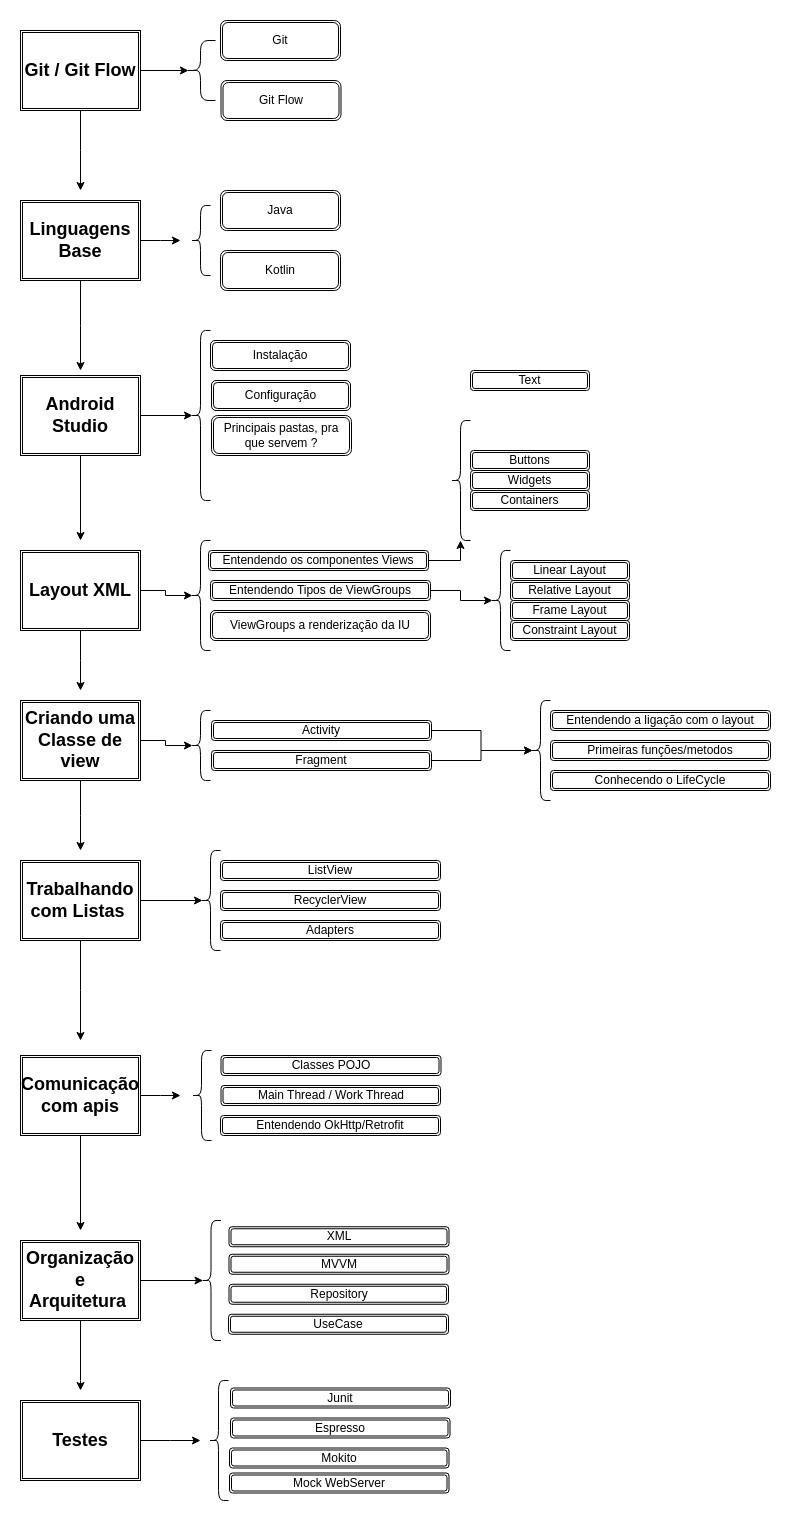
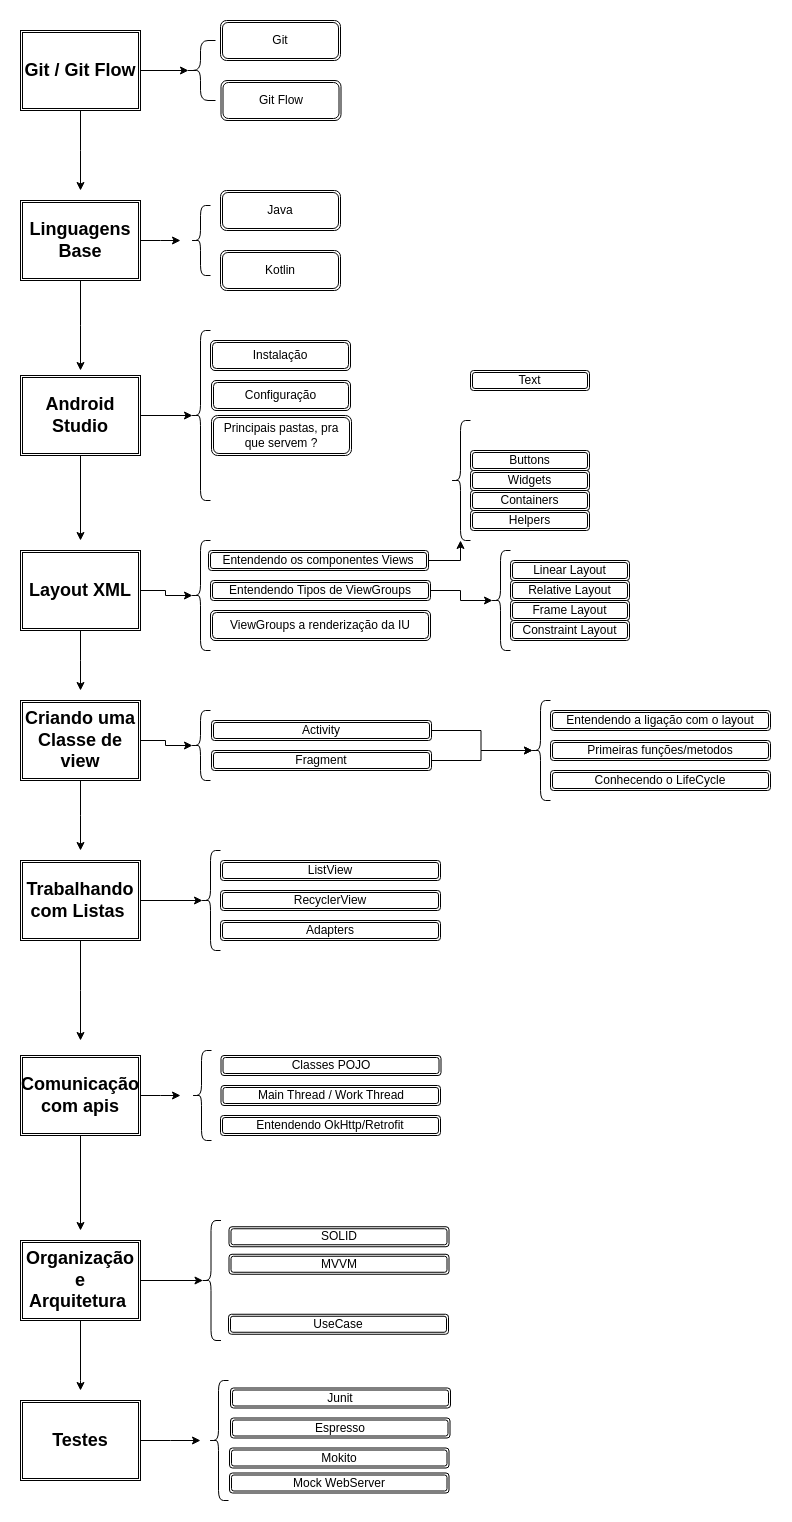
  <mxCell id="0" />
  <mxCell id="1" parent="0" />
  <mxCell id="2" style="edgeStyle=orthogonalEdgeStyle;rounded=0;orthogonalLoop=1;jettySize=auto;html=1;" edge="1" parent="1" source="4"><mxGeometry relative="1" as="geometry"><mxPoint x="80" y="370" as="targetPoint" /></mxGeometry></mxCell>
  <mxCell id="3" style="edgeStyle=orthogonalEdgeStyle;rounded=0;orthogonalLoop=1;jettySize=auto;html=1;" edge="1" parent="1" source="4"><mxGeometry relative="1" as="geometry"><mxPoint x="180" y="240" as="targetPoint" /></mxGeometry></mxCell>
  <mxCell id="4" value="&lt;b&gt;&lt;font style=&quot;font-size: 18px&quot;&gt;Linguagens Base&lt;/font&gt;&lt;/b&gt;" style="shape=ext;double=1;rounded=0;whiteSpace=wrap;html=1;" parent="1" vertex="1"><mxGeometry x="20" y="200" width="120" height="80" as="geometry" /></mxCell>
  <mxCell id="5" value="" style="shape=curlyBracket;whiteSpace=wrap;html=1;rounded=1;" parent="1" vertex="1"><mxGeometry x="190" y="205" width="20" height="70" as="geometry" /></mxCell>
  <mxCell id="6" value="Java" style="shape=ext;double=1;rounded=1;whiteSpace=wrap;html=1;" parent="1" vertex="1"><mxGeometry x="220" y="190" width="120" height="40" as="geometry" /></mxCell>
  <mxCell id="7" value="Kotlin" style="shape=ext;double=1;rounded=1;whiteSpace=wrap;html=1;" parent="1" vertex="1"><mxGeometry x="220" y="250" width="120" height="40" as="geometry" /></mxCell>
  <mxCell id="8" style="edgeStyle=orthogonalEdgeStyle;rounded=0;orthogonalLoop=1;jettySize=auto;html=1;entryX=0.1;entryY=0.5;entryDx=0;entryDy=0;entryPerimeter=0;" parent="1" source="10" target="11" edge="1"><mxGeometry relative="1" as="geometry" /></mxCell>
  <mxCell id="9" style="edgeStyle=orthogonalEdgeStyle;rounded=0;orthogonalLoop=1;jettySize=auto;html=1;" edge="1" parent="1" source="10"><mxGeometry relative="1" as="geometry"><mxPoint x="80" y="540" as="targetPoint" /></mxGeometry></mxCell>
  <mxCell id="10" value="&lt;b&gt;&lt;font style=&quot;font-size: 18px&quot;&gt;Android Studio&lt;/font&gt;&lt;/b&gt;" style="shape=ext;double=1;rounded=0;whiteSpace=wrap;html=1;" parent="1" vertex="1"><mxGeometry x="20" y="375" width="120" height="80" as="geometry" /></mxCell>
  <mxCell id="11" value="" style="shape=curlyBracket;whiteSpace=wrap;html=1;rounded=1;" parent="1" vertex="1"><mxGeometry x="190" y="330" width="20" height="170" as="geometry" /></mxCell>
  <mxCell id="12" value="Instalação" style="shape=ext;double=1;rounded=1;whiteSpace=wrap;html=1;" parent="1" vertex="1"><mxGeometry x="210" y="340" width="140" height="30" as="geometry" /></mxCell>
  <mxCell id="13" value="Configuração" style="shape=ext;double=1;rounded=1;whiteSpace=wrap;html=1;" parent="1" vertex="1"><mxGeometry x="211" y="380" width="139" height="30" as="geometry" /></mxCell>
  <mxCell id="14" value="Principais pastas, pra que servem ?" style="shape=ext;double=1;rounded=1;whiteSpace=wrap;html=1;" parent="1" vertex="1"><mxGeometry x="211" y="415" width="140" height="40" as="geometry" /></mxCell>
  <mxCell id="15" style="edgeStyle=orthogonalEdgeStyle;rounded=0;orthogonalLoop=1;jettySize=auto;html=1;entryX=0.1;entryY=0.5;entryDx=0;entryDy=0;entryPerimeter=0;" parent="1" source="17" target="18" edge="1"><mxGeometry relative="1" as="geometry" /></mxCell>
  <mxCell id="16" style="edgeStyle=orthogonalEdgeStyle;rounded=0;orthogonalLoop=1;jettySize=auto;html=1;" edge="1" parent="1" source="17"><mxGeometry relative="1" as="geometry"><mxPoint x="80" y="690" as="targetPoint" /></mxGeometry></mxCell>
  <mxCell id="17" value="&lt;span style=&quot;font-size: 18px&quot;&gt;&lt;b&gt;Layout XML&lt;/b&gt;&lt;/span&gt;" style="shape=ext;double=1;rounded=0;whiteSpace=wrap;html=1;" parent="1" vertex="1"><mxGeometry x="20" y="550" width="120" height="80" as="geometry" /></mxCell>
  <mxCell id="18" value="" style="shape=curlyBracket;whiteSpace=wrap;html=1;rounded=1;" parent="1" vertex="1"><mxGeometry x="190" y="540" width="20" height="110" as="geometry" /></mxCell>
  <mxCell id="19" style="edgeStyle=orthogonalEdgeStyle;rounded=0;orthogonalLoop=1;jettySize=auto;html=1;" parent="1" source="20" target="24" edge="1"><mxGeometry relative="1" as="geometry" /></mxCell>
  <mxCell id="20" value="Entendendo os componentes Views" style="shape=ext;double=1;rounded=1;whiteSpace=wrap;html=1;" parent="1" vertex="1"><mxGeometry x="208" y="550" width="220" height="20" as="geometry" /></mxCell>
  <mxCell id="21" style="edgeStyle=orthogonalEdgeStyle;rounded=0;orthogonalLoop=1;jettySize=auto;html=1;entryX=0.1;entryY=0.5;entryDx=0;entryDy=0;entryPerimeter=0;" parent="1" source="22" target="30" edge="1"><mxGeometry relative="1" as="geometry" /></mxCell>
  <mxCell id="22" value="Entendendo Tipos de ViewGroups" style="shape=ext;double=1;rounded=1;whiteSpace=wrap;html=1;" parent="1" vertex="1"><mxGeometry x="210" y="580" width="220" height="20" as="geometry" /></mxCell>
  <mxCell id="23" value="ViewGroups a renderização da IU" style="shape=ext;double=1;rounded=1;whiteSpace=wrap;html=1;" parent="1" vertex="1"><mxGeometry x="210" y="610" width="220" height="30" as="geometry" /></mxCell>
  <mxCell id="24" value="" style="shape=curlyBracket;whiteSpace=wrap;html=1;rounded=1;size=0.5;" parent="1" vertex="1"><mxGeometry x="450" y="420" width="20" height="120" as="geometry" /></mxCell>
  <mxCell id="25" value="Text" style="shape=ext;double=1;rounded=1;whiteSpace=wrap;html=1;" parent="1" vertex="1"><mxGeometry x="470" y="370" width="119" height="20" as="geometry" /></mxCell>
  <mxCell id="26" value="Buttons" style="shape=ext;double=1;rounded=1;whiteSpace=wrap;html=1;" parent="1" vertex="1"><mxGeometry x="470" y="450" width="119" height="20" as="geometry" /></mxCell>
  <mxCell id="27" value="Widgets" style="shape=ext;double=1;rounded=1;whiteSpace=wrap;html=1;" parent="1" vertex="1"><mxGeometry x="470" y="470" width="119" height="20" as="geometry" /></mxCell>
  <mxCell id="28" value="Containers" style="shape=ext;double=1;rounded=1;whiteSpace=wrap;html=1;" parent="1" vertex="1"><mxGeometry x="470" y="490" width="119" height="20" as="geometry" /></mxCell>
+ <mxCell id="29" value="Helpers" style="shape=ext;double=1;rounded=1;whiteSpace=wrap;html=1;" parent="1" vertex="1"><mxGeometry x="470" y="510" width="119" height="20" as="geometry" /></mxCell>
  <mxCell id="30" value="" style="shape=curlyBracket;whiteSpace=wrap;html=1;rounded=1;size=0.5;" parent="1" vertex="1"><mxGeometry x="490" y="550" width="20" height="100" as="geometry" /></mxCell>
  <mxCell id="31" value="Constraint Layout" style="shape=ext;double=1;rounded=1;whiteSpace=wrap;html=1;" parent="1" vertex="1"><mxGeometry x="510" y="620" width="119" height="20" as="geometry" /></mxCell>
  <mxCell id="32" value="Linear Layout" style="shape=ext;double=1;rounded=1;whiteSpace=wrap;html=1;" parent="1" vertex="1"><mxGeometry x="510" y="560" width="119" height="20" as="geometry" /></mxCell>
  <mxCell id="33" value="Relative Layout" style="shape=ext;double=1;rounded=1;whiteSpace=wrap;html=1;" parent="1" vertex="1"><mxGeometry x="510" y="580" width="119" height="20" as="geometry" /></mxCell>
  <mxCell id="34" value="Frame Layout" style="shape=ext;double=1;rounded=1;whiteSpace=wrap;html=1;" parent="1" vertex="1"><mxGeometry x="510" y="600" width="119" height="20" as="geometry" /></mxCell>
  <mxCell id="35" style="edgeStyle=orthogonalEdgeStyle;rounded=0;orthogonalLoop=1;jettySize=auto;html=1;entryX=0.1;entryY=0.5;entryDx=0;entryDy=0;entryPerimeter=0;" parent="1" source="37" target="38" edge="1"><mxGeometry relative="1" as="geometry" /></mxCell>
  <mxCell id="36" style="edgeStyle=orthogonalEdgeStyle;rounded=0;orthogonalLoop=1;jettySize=auto;html=1;" edge="1" parent="1" source="37"><mxGeometry relative="1" as="geometry"><mxPoint x="80" y="850" as="targetPoint" /></mxGeometry></mxCell>
  <mxCell id="37" value="&lt;span style=&quot;font-size: 18px&quot;&gt;&lt;b&gt;Criando uma Classe de view&lt;/b&gt;&lt;/span&gt;" style="shape=ext;double=1;rounded=0;whiteSpace=wrap;html=1;" parent="1" vertex="1"><mxGeometry x="20" y="700" width="120" height="80" as="geometry" /></mxCell>
  <mxCell id="38" value="" style="shape=curlyBracket;whiteSpace=wrap;html=1;rounded=1;" parent="1" vertex="1"><mxGeometry x="190" y="710" width="20" height="70" as="geometry" /></mxCell>
  <mxCell id="39" style="edgeStyle=orthogonalEdgeStyle;rounded=0;orthogonalLoop=1;jettySize=auto;html=1;entryX=0.1;entryY=0.5;entryDx=0;entryDy=0;entryPerimeter=0;" parent="1" source="40" target="46" edge="1"><mxGeometry relative="1" as="geometry"><mxPoint x="490" y="700" as="targetPoint" /></mxGeometry></mxCell>
  <mxCell id="40" value="Activity" style="shape=ext;double=1;rounded=1;whiteSpace=wrap;html=1;" parent="1" vertex="1"><mxGeometry x="211" y="720" width="220" height="20" as="geometry" /></mxCell>
  <mxCell id="41" style="edgeStyle=orthogonalEdgeStyle;rounded=0;orthogonalLoop=1;jettySize=auto;html=1;entryX=0.1;entryY=0.5;entryDx=0;entryDy=0;entryPerimeter=0;" parent="1" source="42" target="46" edge="1"><mxGeometry relative="1" as="geometry" /></mxCell>
  <mxCell id="42" value="Fragment" style="shape=ext;double=1;rounded=1;whiteSpace=wrap;html=1;" parent="1" vertex="1"><mxGeometry x="211" y="750" width="220" height="20" as="geometry" /></mxCell>
  <mxCell id="43" value="Conhecendo o LifeCycle" style="shape=ext;double=1;rounded=1;whiteSpace=wrap;html=1;" parent="1" vertex="1"><mxGeometry x="550" y="770" width="220" height="20" as="geometry" /></mxCell>
  <mxCell id="44" value="Entendendo a ligação com o layout" style="shape=ext;double=1;rounded=1;whiteSpace=wrap;html=1;" parent="1" vertex="1"><mxGeometry x="550" y="710" width="220" height="20" as="geometry" /></mxCell>
  <mxCell id="45" value="Primeiras funções/metodos" style="shape=ext;double=1;rounded=1;whiteSpace=wrap;html=1;" parent="1" vertex="1"><mxGeometry x="550" y="740" width="220" height="20" as="geometry" /></mxCell>
  <mxCell id="46" value="" style="shape=curlyBracket;whiteSpace=wrap;html=1;rounded=1;size=0.5;" parent="1" vertex="1"><mxGeometry x="530" y="700" width="20" height="100" as="geometry" /></mxCell>
  <mxCell id="47" style="edgeStyle=orthogonalEdgeStyle;rounded=0;orthogonalLoop=1;jettySize=auto;html=1;entryX=0.1;entryY=0.5;entryDx=0;entryDy=0;entryPerimeter=0;" parent="1" source="49" edge="1" target="50"><mxGeometry relative="1" as="geometry"><mxPoint x="190" y="910" as="targetPoint" /><Array as="points" /></mxGeometry></mxCell>
  <mxCell id="48" style="edgeStyle=orthogonalEdgeStyle;rounded=0;orthogonalLoop=1;jettySize=auto;html=1;" edge="1" parent="1" source="49"><mxGeometry relative="1" as="geometry"><mxPoint x="80" y="1040" as="targetPoint" /></mxGeometry></mxCell>
  <mxCell id="49" value="&lt;span style=&quot;font-size: 18px&quot;&gt;&lt;b&gt;Trabalhando com Listas&amp;nbsp;&lt;/b&gt;&lt;/span&gt;" style="shape=ext;double=1;rounded=0;whiteSpace=wrap;html=1;" parent="1" vertex="1"><mxGeometry x="20" y="860" width="120" height="80" as="geometry" /></mxCell>
  <mxCell id="50" value="" style="shape=curlyBracket;whiteSpace=wrap;html=1;rounded=1;" parent="1" vertex="1"><mxGeometry x="200" y="850" width="20" height="100" as="geometry" /></mxCell>
  <mxCell id="51" value="RecyclerView" style="shape=ext;double=1;rounded=1;whiteSpace=wrap;html=1;" parent="1" vertex="1"><mxGeometry x="220" y="890" width="220" height="20" as="geometry" /></mxCell>
  <mxCell id="52" value="Adapters" style="shape=ext;double=1;rounded=1;whiteSpace=wrap;html=1;" parent="1" vertex="1"><mxGeometry x="220" y="920" width="220" height="20" as="geometry" /></mxCell>
  <mxCell id="53" style="edgeStyle=orthogonalEdgeStyle;rounded=0;orthogonalLoop=1;jettySize=auto;html=1;" parent="1" source="55" edge="1"><mxGeometry relative="1" as="geometry"><mxPoint x="180" y="1095" as="targetPoint" /></mxGeometry></mxCell>
  <mxCell id="54" style="edgeStyle=orthogonalEdgeStyle;rounded=0;orthogonalLoop=1;jettySize=auto;html=1;" edge="1" parent="1" source="55"><mxGeometry relative="1" as="geometry"><mxPoint x="80" y="1230" as="targetPoint" /></mxGeometry></mxCell>
  <mxCell id="55" value="&lt;span style=&quot;font-size: 18px&quot;&gt;&lt;b&gt;Comunicação com apis&lt;/b&gt;&lt;/span&gt;" style="shape=ext;double=1;rounded=0;whiteSpace=wrap;html=1;" parent="1" vertex="1"><mxGeometry x="20" y="1055" width="120" height="80" as="geometry" /></mxCell>
  <mxCell id="56" value="" style="shape=curlyBracket;whiteSpace=wrap;html=1;rounded=1;" parent="1" vertex="1"><mxGeometry x="191" y="1050" width="20" height="90" as="geometry" /></mxCell>
  <mxCell id="57" value="Entendendo OkHttp/Retrofit" style="shape=ext;double=1;rounded=1;whiteSpace=wrap;html=1;" parent="1" vertex="1"><mxGeometry x="220" y="1115" width="220" height="20" as="geometry" /></mxCell>
  <mxCell id="58" style="edgeStyle=orthogonalEdgeStyle;rounded=0;orthogonalLoop=1;jettySize=auto;html=1;" edge="1" parent="1" source="60"><mxGeometry relative="1" as="geometry"><mxPoint x="80" y="190" as="targetPoint" /></mxGeometry></mxCell>
  <mxCell id="59" style="edgeStyle=orthogonalEdgeStyle;rounded=0;orthogonalLoop=1;jettySize=auto;html=1;entryX=0.1;entryY=0.5;entryDx=0;entryDy=0;entryPerimeter=0;" edge="1" parent="1" source="60" target="61"><mxGeometry relative="1" as="geometry"><mxPoint x="180" y="70" as="targetPoint" /></mxGeometry></mxCell>
  <mxCell id="60" value="&lt;b&gt;&lt;font style=&quot;font-size: 18px&quot;&gt;Git / Git Flow&lt;/font&gt;&lt;/b&gt;" style="shape=ext;double=1;rounded=0;whiteSpace=wrap;html=1;" vertex="1" parent="1"><mxGeometry x="20" y="30" width="120" height="80" as="geometry" /></mxCell>
  <mxCell id="61" value="" style="shape=curlyBracket;whiteSpace=wrap;html=1;rounded=1;" vertex="1" parent="1"><mxGeometry x="185" y="40" width="30" height="60" as="geometry" /></mxCell>
  <mxCell id="62" value="Git" style="shape=ext;double=1;rounded=1;whiteSpace=wrap;html=1;" vertex="1" parent="1"><mxGeometry x="220" y="20" width="120" height="40" as="geometry" /></mxCell>
  <mxCell id="63" value="Git Flow" style="shape=ext;double=1;rounded=1;whiteSpace=wrap;html=1;" vertex="1" parent="1"><mxGeometry x="220.5" y="80" width="120" height="40" as="geometry" /></mxCell>
  <mxCell id="64" value="ListView" style="shape=ext;double=1;rounded=1;whiteSpace=wrap;html=1;" vertex="1" parent="1"><mxGeometry x="220" y="860" width="220" height="20" as="geometry" /></mxCell>
  <mxCell id="65" value="Classes POJO" style="shape=ext;double=1;rounded=1;whiteSpace=wrap;html=1;" vertex="1" parent="1"><mxGeometry x="220.5" y="1055" width="220" height="20" as="geometry" /></mxCell>
  <mxCell id="66" value="Main Thread / Work Thread" style="shape=ext;double=1;rounded=1;whiteSpace=wrap;html=1;" vertex="1" parent="1"><mxGeometry x="220.5" y="1085" width="219.5" height="20" as="geometry" /></mxCell>
  <mxCell id="67" style="edgeStyle=orthogonalEdgeStyle;rounded=0;orthogonalLoop=1;jettySize=auto;html=1;" edge="1" parent="1" source="69"><mxGeometry relative="1" as="geometry"><mxPoint x="80" y="1390" as="targetPoint" /><Array as="points"><mxPoint x="80" y="1380" /><mxPoint x="80" y="1380" /></Array></mxGeometry></mxCell>
  <mxCell id="68" style="edgeStyle=orthogonalEdgeStyle;rounded=0;orthogonalLoop=1;jettySize=auto;html=1;entryX=0.1;entryY=0.5;entryDx=0;entryDy=0;entryPerimeter=0;" edge="1" parent="1" source="69" target="70"><mxGeometry relative="1" as="geometry" /></mxCell>
  <mxCell id="69" value="&lt;span style=&quot;font-size: 18px&quot;&gt;&lt;b&gt;Organização e Arquitetura&amp;nbsp;&lt;/b&gt;&lt;/span&gt;" style="shape=ext;double=1;rounded=0;whiteSpace=wrap;html=1;" vertex="1" parent="1"><mxGeometry x="20" y="1240" width="120" height="80" as="geometry" /></mxCell>
  <mxCell id="70" value="" style="shape=curlyBracket;whiteSpace=wrap;html=1;rounded=1;" vertex="1" parent="1"><mxGeometry x="200.5" y="1220" width="20" height="120" as="geometry" /></mxCell>
  <mxCell id="71" value="UseCase" style="shape=ext;double=1;rounded=1;whiteSpace=wrap;html=1;" vertex="1" parent="1"><mxGeometry x="228" y="1313.75" width="220" height="20" as="geometry" /></mxCell>
  <mxCell id="72" value="MVVM" style="shape=ext;double=1;rounded=1;whiteSpace=wrap;html=1;" vertex="1" parent="1"><mxGeometry x="228.5" y="1253.75" width="220" height="20" as="geometry" /></mxCell>
- <mxCell id="73" value="Repository" style="shape=ext;double=1;rounded=1;whiteSpace=wrap;html=1;" vertex="1" parent="1"><mxGeometry x="228.5" y="1283.75" width="219.5" height="20" as="geometry" /></mxCell>
  <mxCell id="74" style="edgeStyle=orthogonalEdgeStyle;rounded=0;orthogonalLoop=1;jettySize=auto;html=1;" edge="1" parent="1" source="75"><mxGeometry relative="1" as="geometry"><mxPoint x="200" y="1440" as="targetPoint" /></mxGeometry></mxCell>
  <mxCell id="75" value="&lt;span style=&quot;font-size: 18px&quot;&gt;&lt;b&gt;Testes&lt;/b&gt;&lt;/span&gt;" style="shape=ext;double=1;rounded=0;whiteSpace=wrap;html=1;" vertex="1" parent="1"><mxGeometry x="20" y="1400" width="120" height="80" as="geometry" /></mxCell>
  <mxCell id="76" value="" style="shape=curlyBracket;whiteSpace=wrap;html=1;rounded=1;" vertex="1" parent="1"><mxGeometry x="208" y="1380" width="20" height="120" as="geometry" /></mxCell>
  <mxCell id="77" value="Junit" style="shape=ext;double=1;rounded=1;whiteSpace=wrap;html=1;" vertex="1" parent="1"><mxGeometry x="230" y="1387.5" width="220" height="20" as="geometry" /></mxCell>
  <mxCell id="78" value="Espresso" style="shape=ext;double=1;rounded=1;whiteSpace=wrap;html=1;" vertex="1" parent="1"><mxGeometry x="230" y="1417.5" width="219.5" height="20" as="geometry" /></mxCell>
  <mxCell id="79" value="Mokito" style="shape=ext;double=1;rounded=1;whiteSpace=wrap;html=1;" vertex="1" parent="1"><mxGeometry x="229" y="1447.5" width="219.5" height="20" as="geometry" /></mxCell>
  <mxCell id="80" value="Mock WebServer" style="shape=ext;double=1;rounded=1;whiteSpace=wrap;html=1;" vertex="1" parent="1"><mxGeometry x="229" y="1472.5" width="219.5" height="20" as="geometry" /></mxCell>
- <mxCell id="81" value="XML" style="shape=ext;double=1;rounded=1;whiteSpace=wrap;html=1;" vertex="1" parent="1"><mxGeometry x="228.5" y="1226.25" width="220" height="20" as="geometry" /></mxCell>
+ <mxCell id="81" value="SOLID" style="shape=ext;double=1;rounded=1;whiteSpace=wrap;html=1;" vertex="1" parent="1"><mxGeometry x="228.5" y="1226.25" width="220" height="20" as="geometry" /></mxCell>
